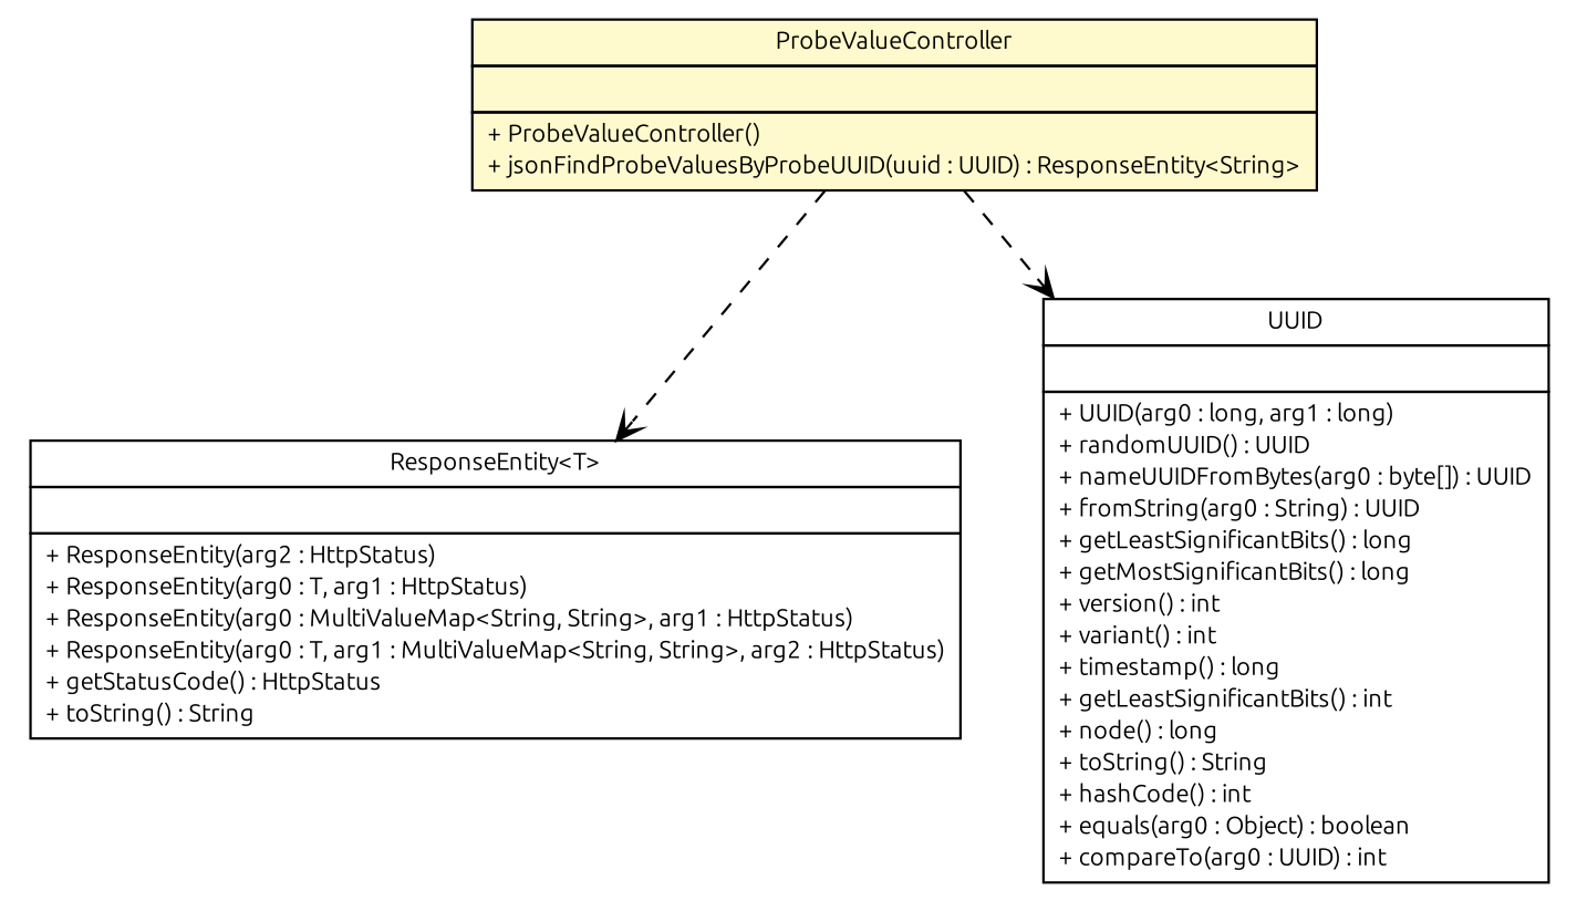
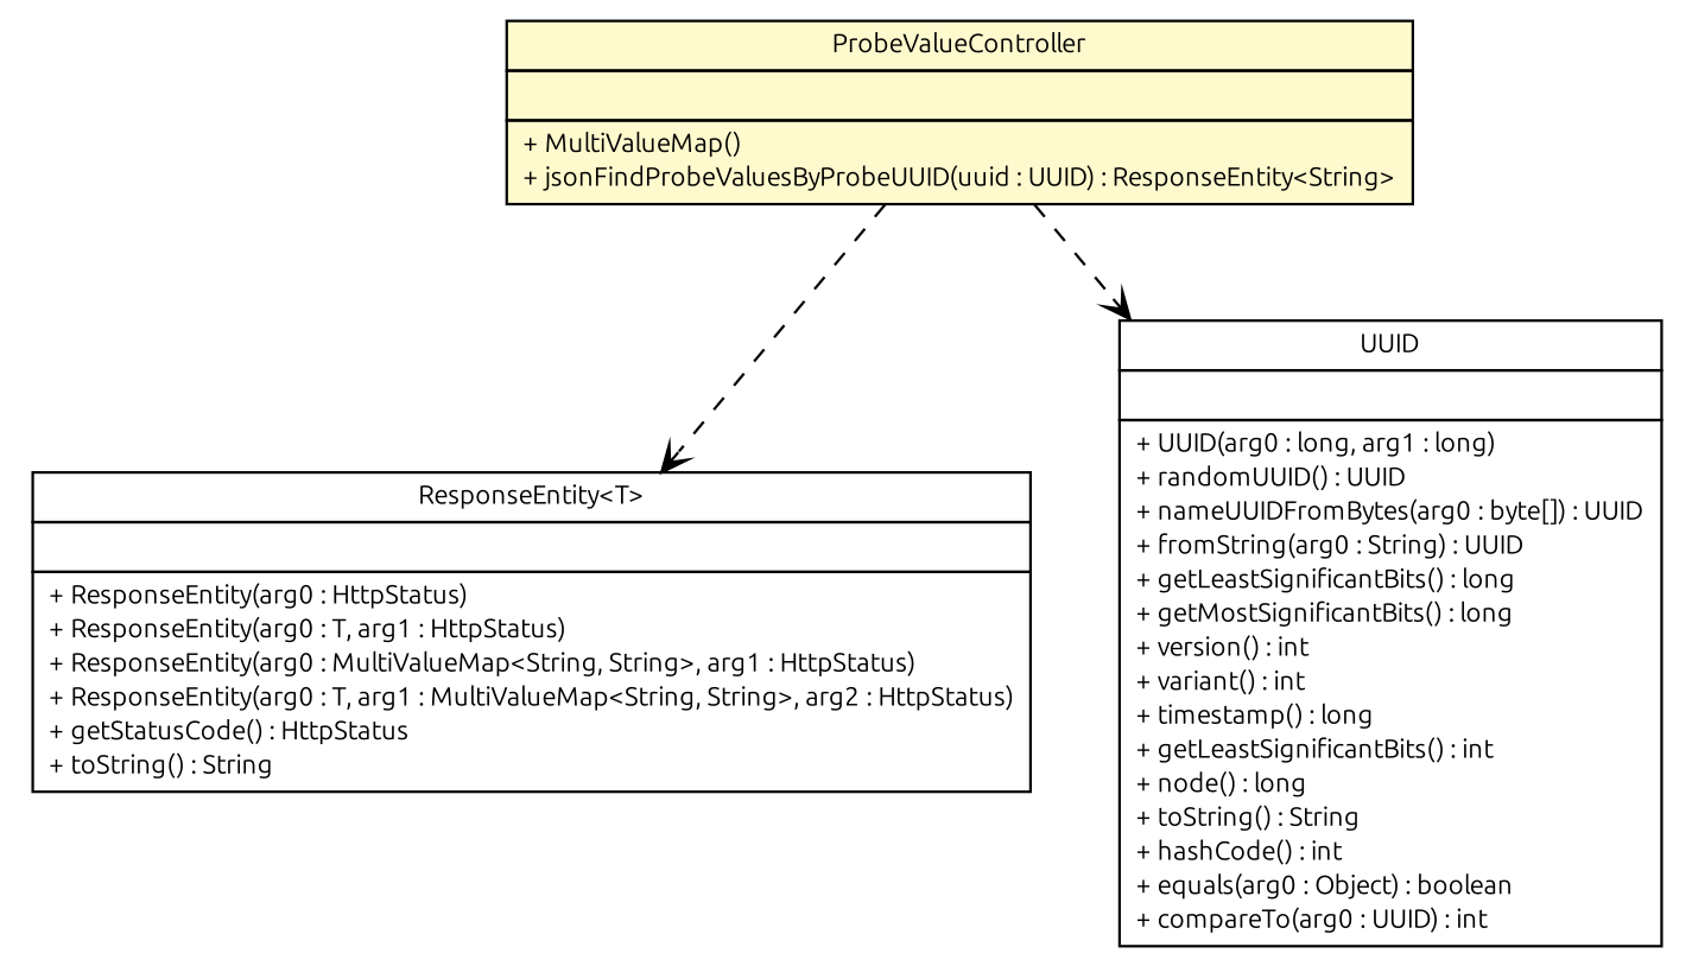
  digraph {
    fontname=Ubuntu
    nodesep=0.25
    ranksep=0.5
    node [fontcolor=black fontname=Ubuntu fontsize=10.0 shape=plaintext]
    edge [arrowhead=open color=black fontcolor=black fontname=Ubuntu fontsize=10.0 headport=p labelfontname=Helvetica labelfontsize=10 style=dashed tailport=p]
-   n1 [label=<<table title="net.sereneproject.collector.web.ProbeValueController" border="0" cellborder="1" cellspacing="0" cellpadding="2" port="p" bgcolor="lemonChiffon" href="./ProbeValueController.html"> 		<tr><td><table border="0" cellspacing="0" cellpadding="1"> <tr><td align="center" balign="center"> ProbeValueController </td></tr> 		</table></td></tr> 		<tr><td><table border="0" cellspacing="0" cellpadding="1"> <tr><td align="left" balign="left">  </td></tr> 		</table></td></tr> 		<tr><td><table border="0" cellspacing="0" cellpadding="1"> <tr><td align="left" balign="left"> + ProbeValueController() </td></tr> <tr><td align="left" balign="left"> + jsonFindProbeValuesByProbeUUID(uuid : UUID) : ResponseEntity&lt;String&gt; </td></tr> 		</table></td></tr> 		</table>>]
-   n2 [label=<<table title="org.springframework.http.ResponseEntity" border="0" cellborder="1" cellspacing="0" cellpadding="2" port="p" href="http://java.sun.com/j2se/1.4.2/docs/api/org/springframework/http/ResponseEntity.html"> 		<tr><td><table border="0" cellspacing="0" cellpadding="1"> <tr><td align="center" balign="center"> ResponseEntity&lt;T&gt; </td></tr> 		</table></td></tr> 		<tr><td><table border="0" cellspacing="0" cellpadding="1"> <tr><td align="left" balign="left">  </td></tr> 		</table></td></tr> 		<tr><td><table border="0" cellspacing="0" cellpadding="1"> <tr><td align="left" balign="left"> + ResponseEntity(arg2 : HttpStatus) </td></tr> <tr><td align="left" balign="left"> + ResponseEntity(arg0 : T, arg1 : HttpStatus) </td></tr> <tr><td align="left" balign="left"> + ResponseEntity(arg0 : MultiValueMap&lt;String, String&gt;, arg1 : HttpStatus) </td></tr> <tr><td align="left" balign="left"> + ResponseEntity(arg0 : T, arg1 : MultiValueMap&lt;String, String&gt;, arg2 : HttpStatus) </td></tr> <tr><td align="left" balign="left"> + getStatusCode() : HttpStatus </td></tr> <tr><td align="left" balign="left"> + toString() : String </td></tr> 		</table></td></tr> 		</table>>]
+   n1 [label=<<table title="net.sereneproject.collector.web.ProbeValueController" border="0" cellborder="1" cellspacing="0" cellpadding="2" port="p" bgcolor="lemonChiffon" href="./ProbeValueController.html"> 		<tr><td><table border="0" cellspacing="0" cellpadding="1"> <tr><td align="center" balign="center"> ProbeValueController </td></tr> 		</table></td></tr> 		<tr><td><table border="0" cellspacing="0" cellpadding="1"> <tr><td align="left" balign="left">  </td></tr> 		</table></td></tr> 		<tr><td><table border="0" cellspacing="0" cellpadding="1"> <tr><td align="left" balign="left"> + MultiValueMap() </td></tr> <tr><td align="left" balign="left"> + jsonFindProbeValuesByProbeUUID(uuid : UUID) : ResponseEntity&lt;String&gt; </td></tr> 		</table></td></tr> 		</table>>]
+   n2 [label=<<table title="org.springframework.http.ResponseEntity" border="0" cellborder="1" cellspacing="0" cellpadding="2" port="p" href="http://java.sun.com/j2se/1.4.2/docs/api/org/springframework/http/ResponseEntity.html"> 		<tr><td><table border="0" cellspacing="0" cellpadding="1"> <tr><td align="center" balign="center"> ResponseEntity&lt;T&gt; </td></tr> 		</table></td></tr> 		<tr><td><table border="0" cellspacing="0" cellpadding="1"> <tr><td align="left" balign="left">  </td></tr> 		</table></td></tr> 		<tr><td><table border="0" cellspacing="0" cellpadding="1"> <tr><td align="left" balign="left"> + ResponseEntity(arg0 : HttpStatus) </td></tr> <tr><td align="left" balign="left"> + ResponseEntity(arg0 : T, arg1 : HttpStatus) </td></tr> <tr><td align="left" balign="left"> + ResponseEntity(arg0 : MultiValueMap&lt;String, String&gt;, arg1 : HttpStatus) </td></tr> <tr><td align="left" balign="left"> + ResponseEntity(arg0 : T, arg1 : MultiValueMap&lt;String, String&gt;, arg2 : HttpStatus) </td></tr> <tr><td align="left" balign="left"> + getStatusCode() : HttpStatus </td></tr> <tr><td align="left" balign="left"> + toString() : String </td></tr> 		</table></td></tr> 		</table>>]
    n3 [label=<<table title="java.util.UUID" border="0" cellborder="1" cellspacing="0" cellpadding="2" port="p" href="http://java.sun.com/j2se/1.4.2/docs/api/java/util/UUID.html"> 		<tr><td><table border="0" cellspacing="0" cellpadding="1"> <tr><td align="center" balign="center"> UUID </td></tr> 		</table></td></tr> 		<tr><td><table border="0" cellspacing="0" cellpadding="1"> <tr><td align="left" balign="left">  </td></tr> 		</table></td></tr> 		<tr><td><table border="0" cellspacing="0" cellpadding="1"> <tr><td align="left" balign="left"> + UUID(arg0 : long, arg1 : long) </td></tr> <tr><td align="left" balign="left"> + randomUUID() : UUID </td></tr> <tr><td align="left" balign="left"> + nameUUIDFromBytes(arg0 : byte[]) : UUID </td></tr> <tr><td align="left" balign="left"> + fromString(arg0 : String) : UUID </td></tr> <tr><td align="left" balign="left"> + getLeastSignificantBits() : long </td></tr> <tr><td align="left" balign="left"> + getMostSignificantBits() : long </td></tr> <tr><td align="left" balign="left"> + version() : int </td></tr> <tr><td align="left" balign="left"> + variant() : int </td></tr> <tr><td align="left" balign="left"> + timestamp() : long </td></tr> <tr><td align="left" balign="left"> + getLeastSignificantBits() : int </td></tr> <tr><td align="left" balign="left"> + node() : long </td></tr> <tr><td align="left" balign="left"> + toString() : String </td></tr> <tr><td align="left" balign="left"> + hashCode() : int </td></tr> <tr><td align="left" balign="left"> + equals(arg0 : Object) : boolean </td></tr> <tr><td align="left" balign="left"> + compareTo(arg0 : UUID) : int </td></tr> 		</table></td></tr> 		</table>>]
    n1 -> n2
    n1 -> n3
  }
